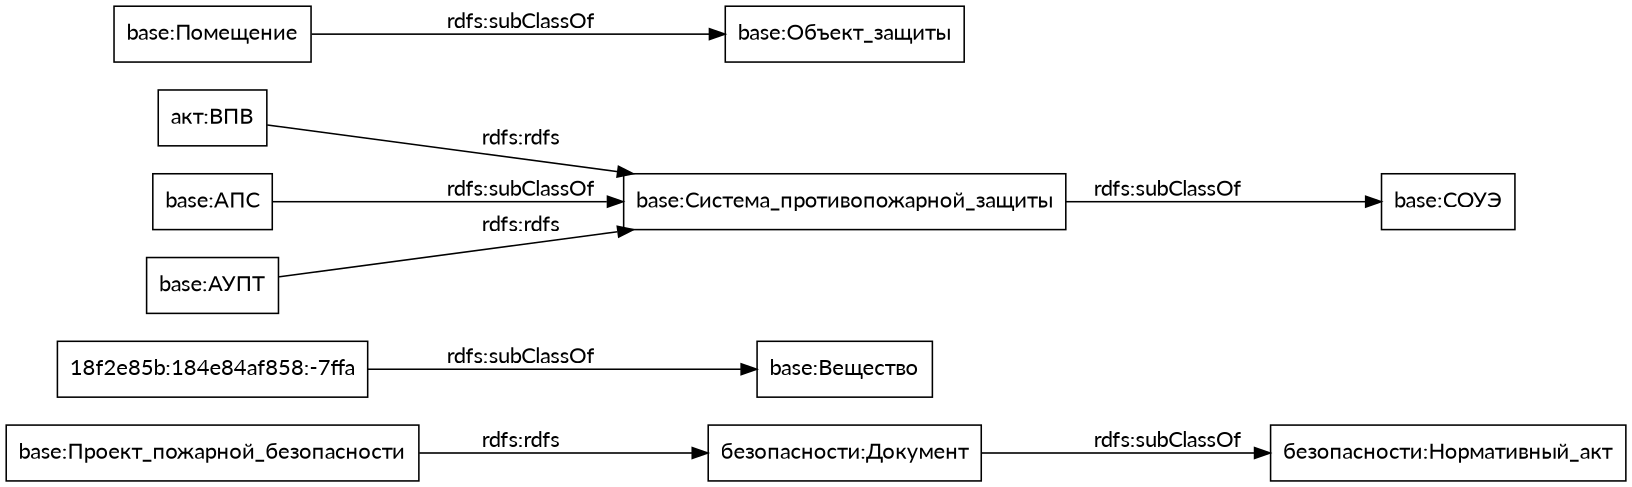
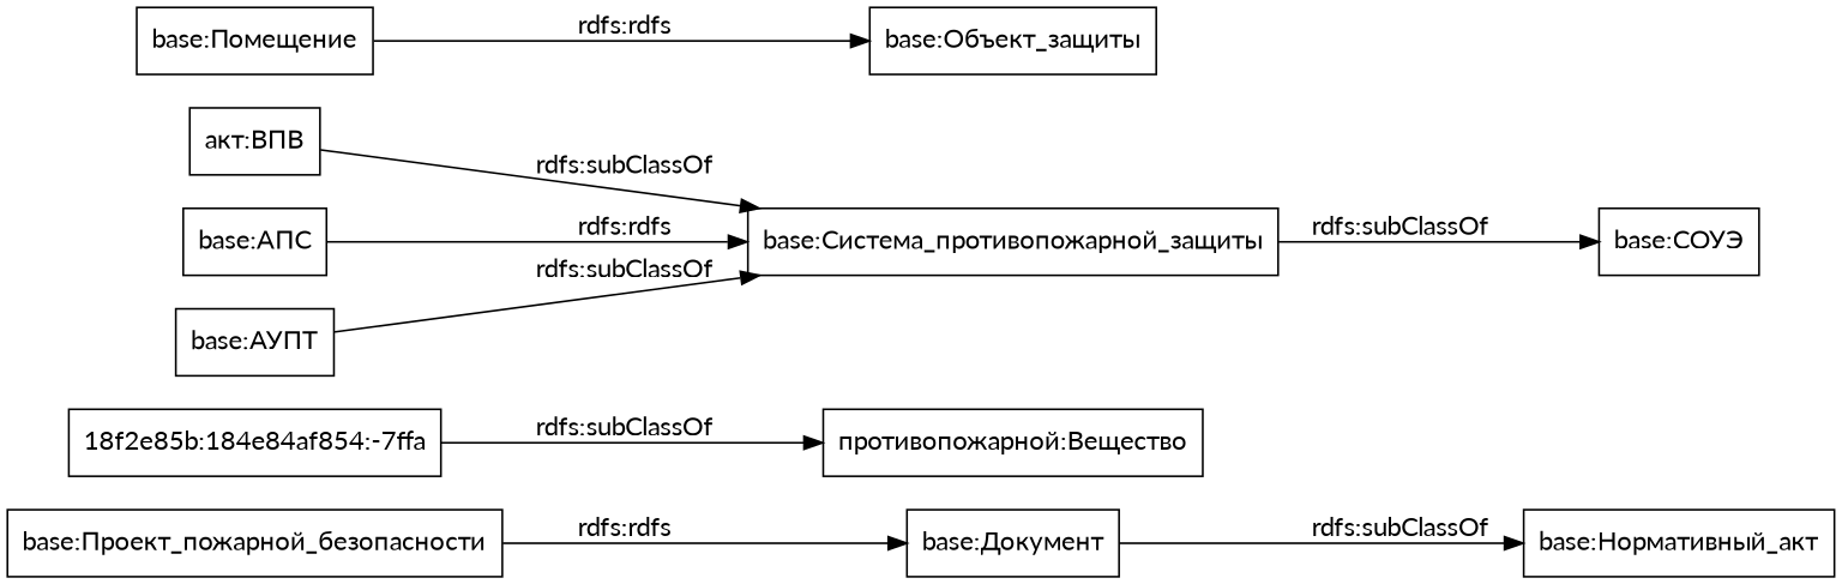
  digraph {
    fontname=Lato
    rankdir=LR
    node [color=black fontname=Lato shape=rectangle]
    edge [fontname=Lato]
-   "base:Документ" [label="безопасности:Документ"]
-   "base:Нормативный_акт" [label="безопасности:Нормативный_акт"]
-   "18f2e85b:184e84af858:-7ffa"
-   "base:Вещество"
+   "base:Документ"
+   "base:Нормативный_акт"
+   "18f2e85b:184e84af858:-7ffa" [label="18f2e85b:184e84af854:-7ffa"]
+   "base:Вещество" [label="противопожарной:Вещество"]
    "base:Система_противопожарной_защиты"
    "base:СОУЭ"
    n7 [label="акт:ВПВ"]
    "base:Проект_пожарной_безопасности"
    "base:Помещение"
    "base:Объект_защиты"
    "base:АПС"
    "base:АУПТ"
    "base:Документ" -> "base:Нормативный_акт" [label="rdfs:subClassOf"]
    "18f2e85b:184e84af858:-7ffa" -> "base:Вещество" [label="rdfs:subClassOf"]
    "base:Система_противопожарной_защиты" -> "base:СОУЭ" [label="rdfs:subClassOf"]
-   n7 -> "base:Система_противопожарной_защиты" [label="rdfs:rdfs"]
+   n7 -> "base:Система_противопожарной_защиты" [label="rdfs:subClassOf"]
    "base:Проект_пожарной_безопасности" -> "base:Документ" [label="rdfs:rdfs"]
-   "base:Помещение" -> "base:Объект_защиты" [label="rdfs:subClassOf"]
-   "base:АПС" -> "base:Система_противопожарной_защиты" [label="rdfs:subClassOf"]
-   "base:АУПТ" -> "base:Система_противопожарной_защиты" [label="rdfs:rdfs"]
+   "base:Помещение" -> "base:Объект_защиты" [label="rdfs:rdfs"]
+   "base:АПС" -> "base:Система_противопожарной_защиты" [label="rdfs:rdfs"]
+   "base:АУПТ" -> "base:Система_противопожарной_защиты" [label="rdfs:subClassOf"]
  }
